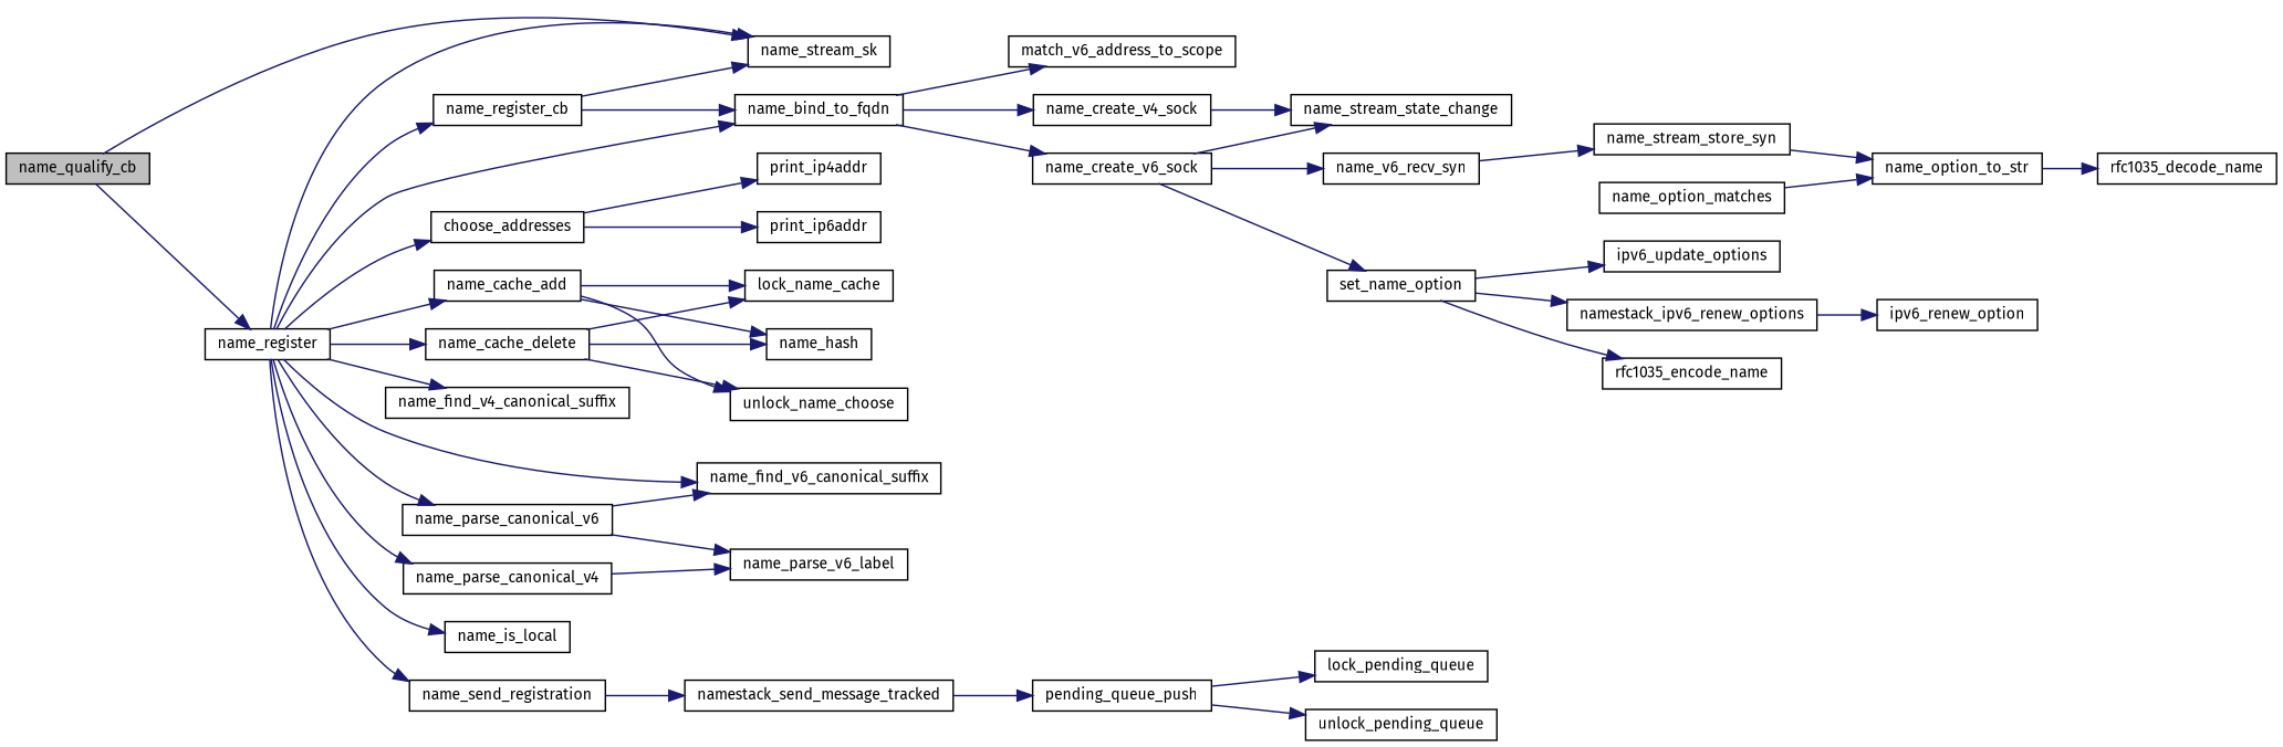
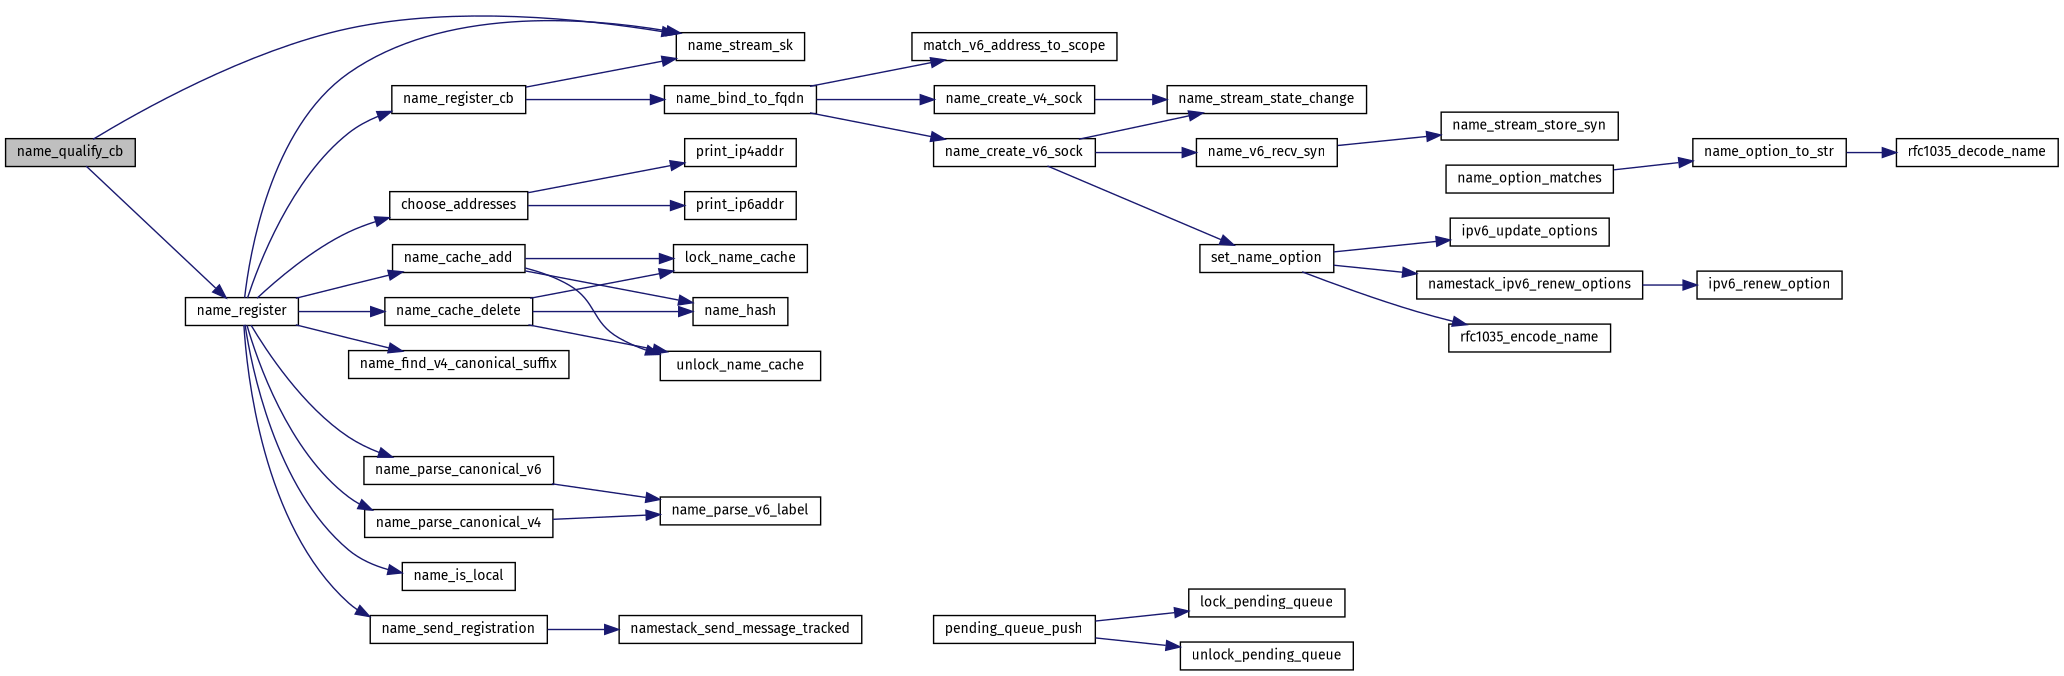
  digraph {
    fontname="Fira Sans"
    rankdir=LR
    node [color=black fillcolor=white fontname="Fira Sans" fontsize=10 shape=record style=filled]
    edge [color=midnightblue fontname="Fira Sans" fontsize=10 labelfontname=FreeSans labelfontsize=10 style=solid]
    n1 [fillcolor=grey75 fontcolor=black height=0.2 label=name_qualify_cb width=0.4]
    n2 [height=0.2 label=name_register width=0.4]
    n3 [height=0.2 label=name_stream_sk width=0.4]
    n4 [height=0.2 label=choose_addresses width=0.4]
    n5 [height=0.2 label=name_bind_to_fqdn width=0.4]
    n6 [height=0.2 label=name_cache_add width=0.4]
    n7 [height=0.2 label=name_cache_delete width=0.4]
    n8 [height=0.2 label=name_find_v4_canonical_suffix width=0.4]
-   n9 [height=0.2 label=name_find_v6_canonical_suffix width=0.4]
    n10 [height=0.2 label=name_is_local width=0.4]
    n11 [height=0.2 label=name_parse_canonical_v4 width=0.4]
    n12 [height=0.2 label=name_parse_canonical_v6 width=0.4]
    n13 [height=0.2 label=name_register_cb width=0.4]
    n14 [height=0.2 label=name_send_registration width=0.4]
    n15 [height=0.2 label=print_ip4addr width=0.4]
    n16 [height=0.2 label=print_ip6addr width=0.4]
    n17 [height=0.2 label=match_v6_address_to_scope width=0.4]
    n18 [height=0.2 label=name_create_v4_sock width=0.4]
    n19 [height=0.2 label=name_create_v6_sock width=0.4]
    n20 [height=0.2 label=lock_name_cache width=0.4]
    n21 [height=0.2 label=name_hash width=0.4]
-   n22 [height=0.2 label=unlock_name_choose width=0.4]
+   n22 [height=0.2 label=unlock_name_cache width=0.4]
    n23 [height=0.2 label=name_parse_v6_label width=0.4]
    n24 [height=0.2 label=namestack_send_message_tracked width=0.4]
    n25 [height=0.2 label=name_stream_state_change width=0.4]
    n26 [height=0.2 label=name_v6_recv_syn width=0.4]
    n27 [height=0.2 label=set_name_option width=0.4]
    n28 [height=0.2 label=name_stream_store_syn width=0.4]
    n29 [height=0.2 label=ipv6_update_options width=0.4]
    n30 [height=0.2 label=namestack_ipv6_renew_options width=0.4]
    n31 [height=0.2 label=rfc1035_encode_name width=0.4]
    n32 [height=0.2 label=name_option_matches width=0.4]
    n33 [height=0.2 label=name_option_to_str width=0.4]
    n34 [height=0.2 label=rfc1035_decode_name width=0.4]
    n35 [height=0.2 label=ipv6_renew_option width=0.4]
    n36 [height=0.2 label=pending_queue_push width=0.4]
    n37 [height=0.2 label=lock_pending_queue width=0.4]
    n38 [height=0.2 label=unlock_pending_queue width=0.4]
    n1 -> n2
    n1 -> n3
    n2 -> n3
    n2 -> n4
-   n2 -> n5
    n2 -> n6
    n2 -> n7
    n2 -> n8
-   n2 -> n9
    n2 -> n10
    n2 -> n11
    n2 -> n12
    n2 -> n13
    n2 -> n14
    n4 -> n15
    n4 -> n16
    n5 -> n17
    n5 -> n18
    n5 -> n19
    n6 -> n20
    n6 -> n21
    n6 -> n22
    n7 -> n20
    n7 -> n21
    n7 -> n22
    n11 -> n23
-   n12 -> n9
    n12 -> n23
    n13 -> n3
    n13 -> n5
    n14 -> n24
    n18 -> n25
    n19 -> n25
    n19 -> n26
    n19 -> n27
-   n24 -> n36
    n26 -> n28
    n27 -> n29
    n27 -> n30
    n27 -> n31
-   n28 -> n33
    n30 -> n35
    n32 -> n33
    n33 -> n34
    n36 -> n37
    n36 -> n38
  }
